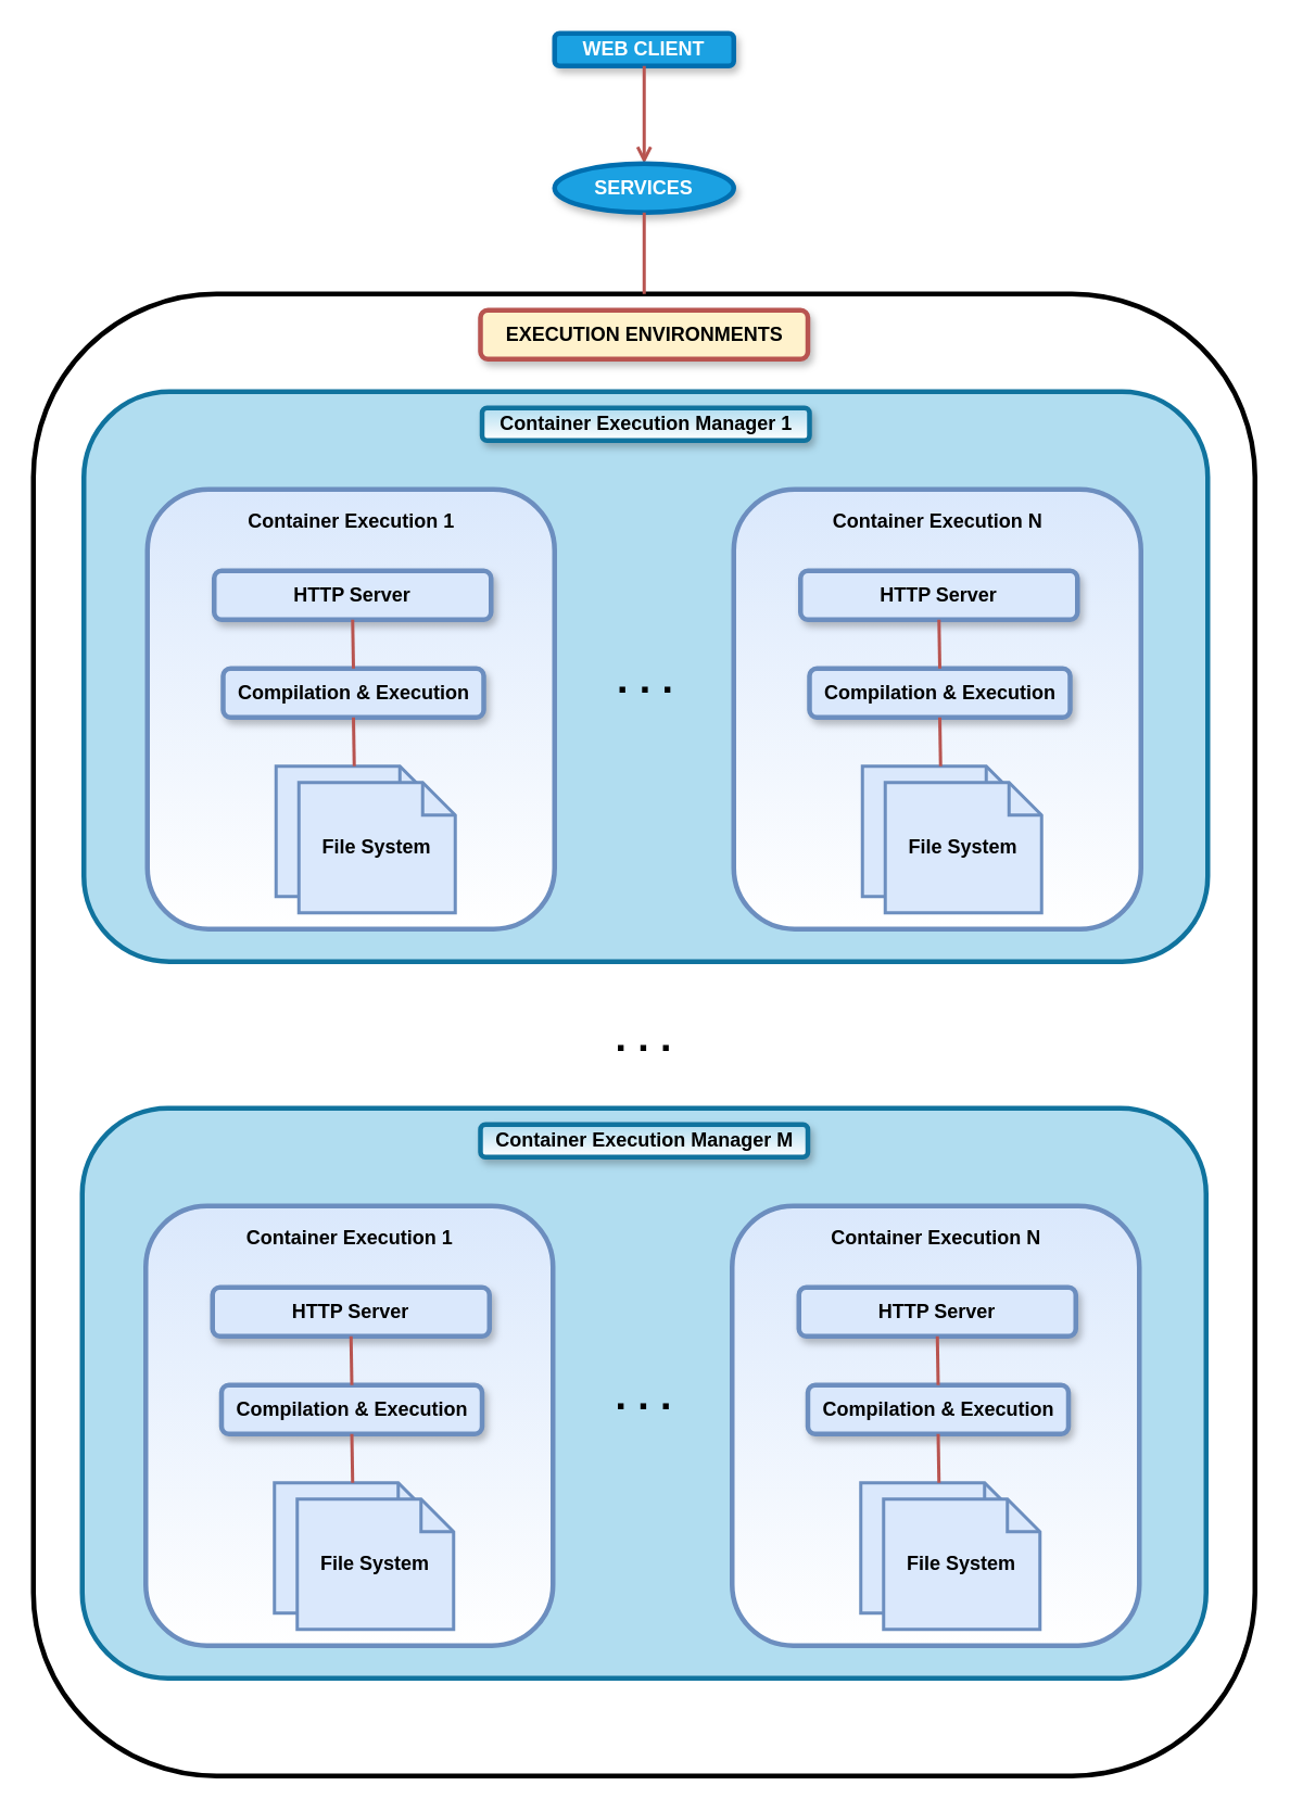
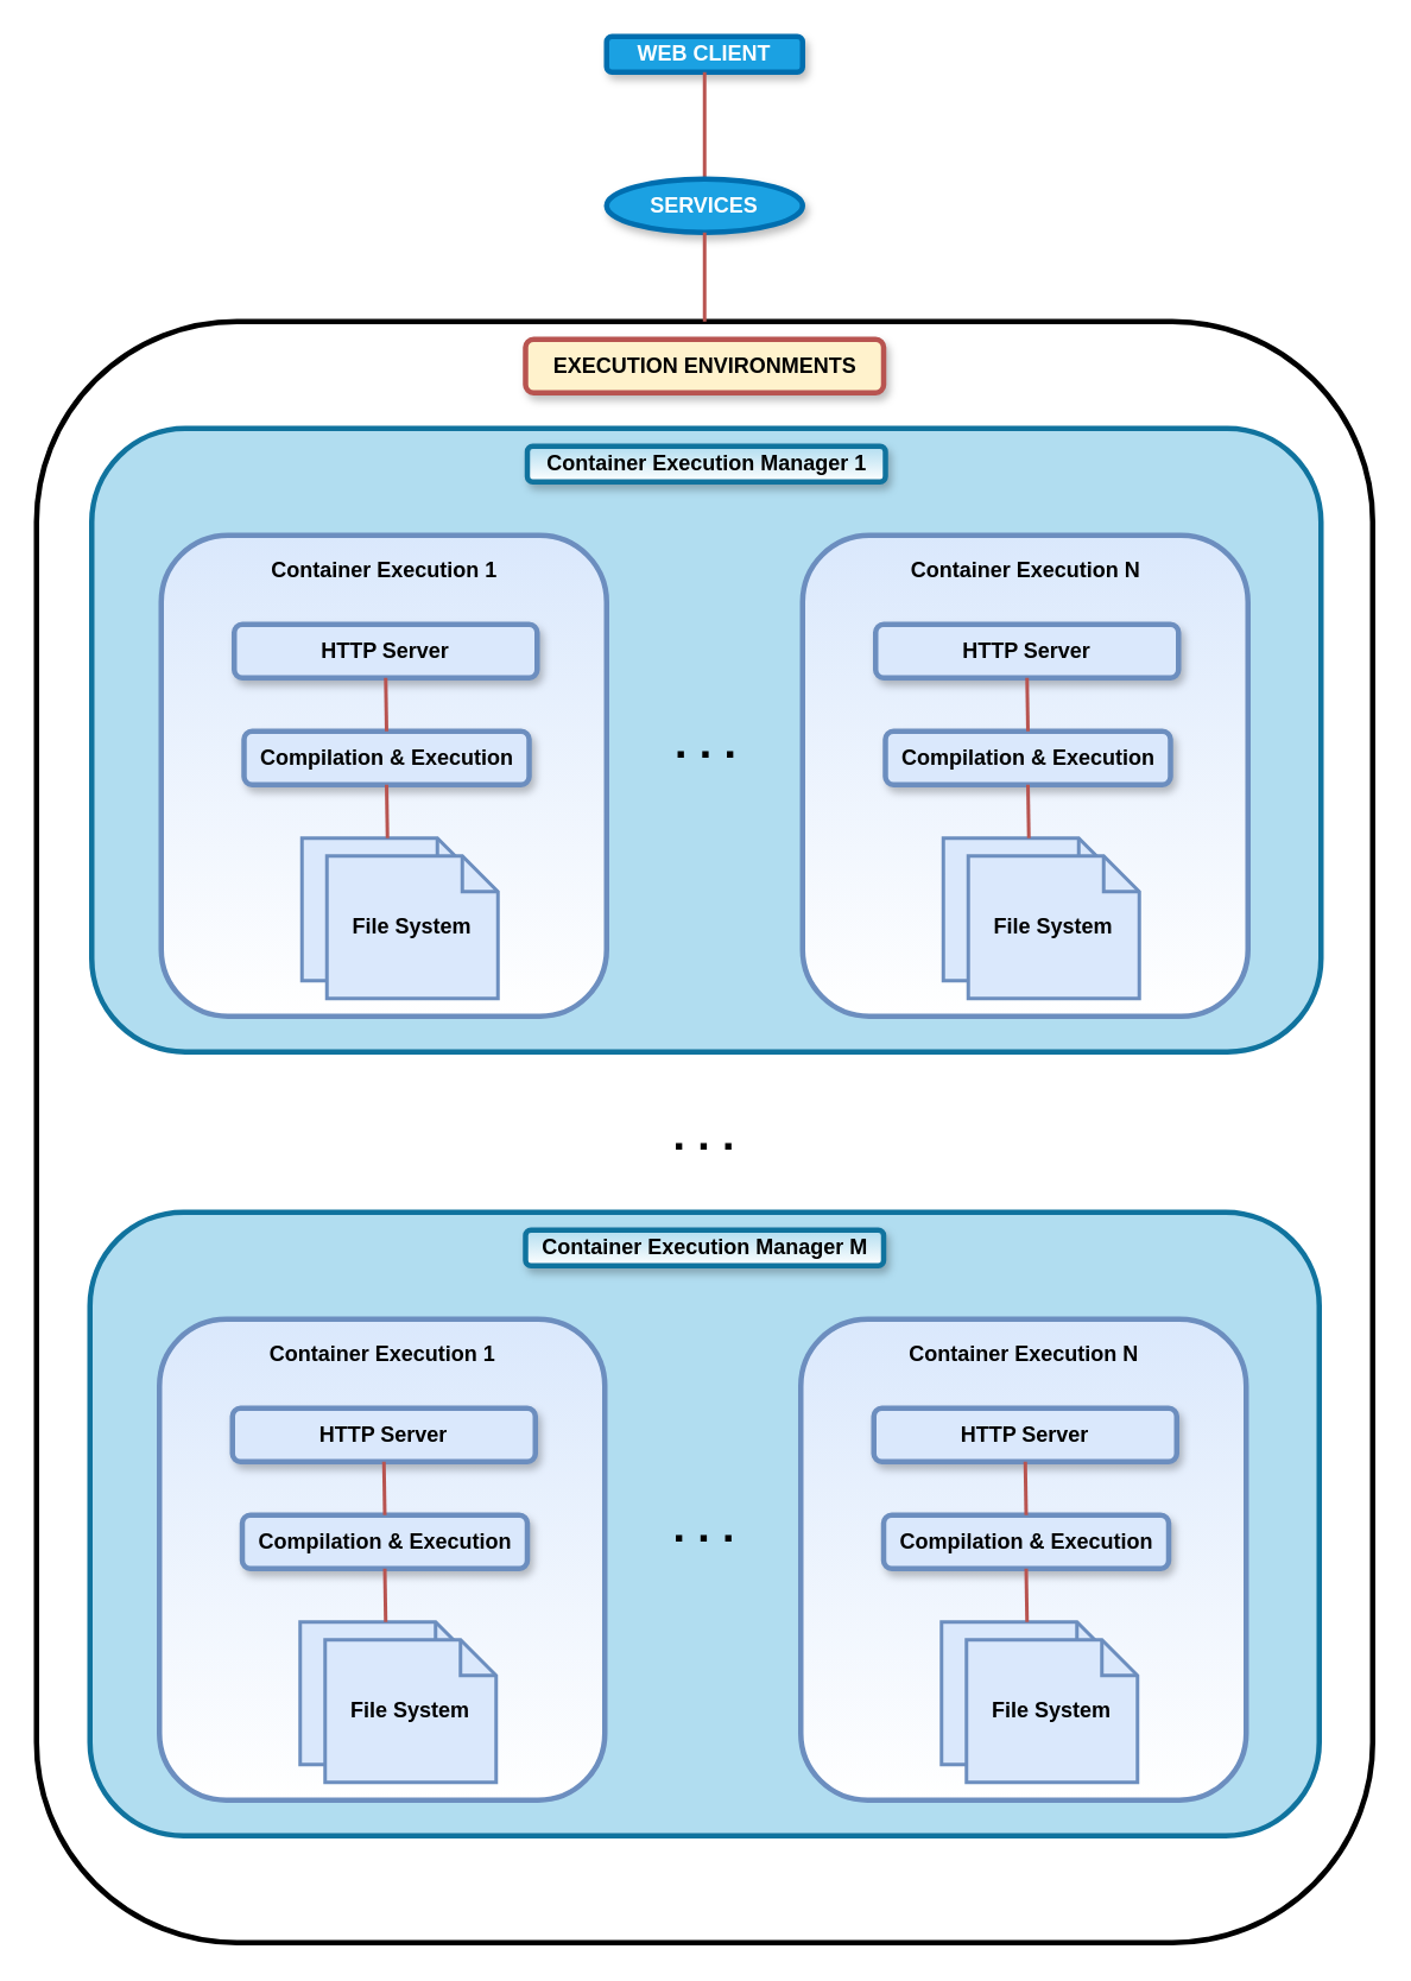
  <mxCell id="0" />
  <mxCell id="1" parent="0" />
  <mxCell id="2" value="&lt;h2&gt;&lt;font style=&quot;font-size: 25px&quot;&gt;. . .&lt;/font&gt;&lt;/h2&gt;" style="rounded=1;whiteSpace=wrap;html=1;strokeWidth=3;" parent="1" vertex="1"><mxGeometry x="20" y="180" width="750" height="910" as="geometry" /></mxCell>
  <mxCell id="3" value="&lt;h2&gt;&lt;font style=&quot;font-size: 25px&quot;&gt;. . .&lt;/font&gt;&lt;/h2&gt;" style="rounded=1;whiteSpace=wrap;html=1;strokeColor=#10739e;strokeWidth=3;fillColor=#b1ddf0;" parent="1" vertex="1"><mxGeometry x="51" y="240" width="690" height="350" as="geometry" /></mxCell>
  <mxCell id="4" value="&lt;h2&gt;&lt;br&gt;&lt;/h2&gt;" style="rounded=1;whiteSpace=wrap;html=1;strokeWidth=3;fillColor=#dae8fc;strokeColor=#6c8ebf;gradientColor=#ffffff;" parent="1" vertex="1"><mxGeometry x="90" y="300" width="250" height="270" as="geometry" /></mxCell>
  <mxCell id="5" value="&lt;b&gt;WEB CLIENT&lt;/b&gt;" style="rounded=1;whiteSpace=wrap;html=1;shadow=1;glass=0;strokeColor=#006EAF;strokeWidth=3;fillColor=#1ba1e2;fontColor=#ffffff;" parent="1" vertex="1"><mxGeometry x="340" y="20" width="110" height="20" as="geometry" /></mxCell>
- <mxCell id="6" value="" style="endArrow=open;html=1;strokeColor=#b85450;strokeWidth=2;fillColor=#f8cecc;exitX=0.5;exitY=1;exitDx=0;exitDy=0;entryX=0.5;entryY=0;entryDx=0;entryDy=0;" parent="1" source="5" target="8" edge="1"><mxGeometry width="50" height="50" relative="1" as="geometry"><mxPoint x="475" y="390" as="sourcePoint" /><mxPoint x="471" y="100" as="targetPoint" /></mxGeometry></mxCell>
+ <mxCell id="6" value="" style="endArrow=none;html=1;strokeColor=#b85450;strokeWidth=2;fillColor=#f8cecc;exitX=0.5;exitY=1;exitDx=0;exitDy=0;entryX=0.5;entryY=0;entryDx=0;entryDy=0;" parent="1" source="5" target="8" edge="1"><mxGeometry width="50" height="50" relative="1" as="geometry"><mxPoint x="475" y="390" as="sourcePoint" /><mxPoint x="471" y="100" as="targetPoint" /></mxGeometry></mxCell>
  <mxCell id="7" value="&lt;b&gt;EXECUTION ENVIRONMENTS&lt;/b&gt;" style="rounded=1;whiteSpace=wrap;html=1;shadow=1;glass=0;strokeColor=#b85450;strokeWidth=3;fillColor=#fff2cc;rotation=0;" parent="1" vertex="1"><mxGeometry x="294.5" y="190" width="201" height="30" as="geometry" /></mxCell>
  <mxCell id="8" value="&lt;b&gt;SERVICES&lt;/b&gt;" style="ellipse;whiteSpace=wrap;html=1;shadow=1;glass=0;strokeColor=#006EAF;strokeWidth=3;fillColor=#1ba1e2;fontColor=#ffffff;" parent="1" vertex="1"><mxGeometry x="340" y="100" width="110" height="30" as="geometry" /></mxCell>
  <mxCell id="9" value="" style="endArrow=none;html=1;strokeColor=#b85450;strokeWidth=2;fillColor=#f8cecc;exitX=0.5;exitY=1;exitDx=0;exitDy=0;entryX=0.5;entryY=0;entryDx=0;entryDy=0;" parent="1" source="8" target="2" edge="1"><mxGeometry width="50" height="50" relative="1" as="geometry"><mxPoint x="405" y="60" as="sourcePoint" /><mxPoint x="405" y="100" as="targetPoint" /></mxGeometry></mxCell>
  <mxCell id="10" value="&lt;b&gt;Container Execution Manager 1&lt;/b&gt;" style="rounded=1;whiteSpace=wrap;html=1;shadow=1;glass=0;strokeColor=#10739e;strokeWidth=3;fillColor=#b1ddf0;rotation=0;gradientColor=#ffffff;" parent="1" vertex="1"><mxGeometry x="295.5" y="250" width="201" height="20" as="geometry" /></mxCell>
  <mxCell id="11" value="&lt;b&gt;HTTP Server&lt;/b&gt;" style="rounded=1;whiteSpace=wrap;html=1;shadow=1;glass=0;strokeColor=#6c8ebf;strokeWidth=3;fillColor=#dae8fc;rotation=0;gradientColor=none;" parent="1" vertex="1"><mxGeometry x="131" y="350" width="170" height="30" as="geometry" /></mxCell>
  <mxCell id="12" value="&lt;b&gt;Container Execution 1&lt;/b&gt;" style="rounded=1;whiteSpace=wrap;html=1;shadow=1;glass=0;strokeWidth=3;rotation=0;strokeColor=none;fillColor=none;" parent="1" vertex="1"><mxGeometry x="114.5" y="310" width="201" height="20" as="geometry" /></mxCell>
  <mxCell id="13" value="&lt;b&gt;Compilation &amp;amp; Execution&lt;/b&gt;" style="rounded=1;whiteSpace=wrap;html=1;shadow=1;glass=0;strokeColor=#6c8ebf;strokeWidth=3;fillColor=#dae8fc;rotation=0;" parent="1" vertex="1"><mxGeometry x="136.5" y="410" width="160" height="30" as="geometry" /></mxCell>
  <mxCell id="14" value="" style="endArrow=none;html=1;strokeColor=#b85450;strokeWidth=2;fillColor=#f8cecc;exitX=0.5;exitY=1;exitDx=0;exitDy=0;entryX=0.5;entryY=0;entryDx=0;entryDy=0;" parent="1" source="11" target="13" edge="1"><mxGeometry width="50" height="50" relative="1" as="geometry"><mxPoint x="405" y="60" as="sourcePoint" /><mxPoint x="405" y="110" as="targetPoint" /></mxGeometry></mxCell>
  <mxCell id="15" value="&lt;b&gt;File System&lt;/b&gt;" style="shape=note;size=20;whiteSpace=wrap;html=1;fillColor=#dae8fc;strokeColor=#6c8ebf;strokeWidth=2;" parent="1" vertex="1"><mxGeometry x="169" y="470" width="96" height="80" as="geometry" /></mxCell>
  <mxCell id="16" value="" style="endArrow=none;html=1;strokeColor=#b85450;strokeWidth=2;fillColor=#f8cecc;exitX=0.5;exitY=1;exitDx=0;exitDy=0;entryX=0.5;entryY=0;entryDx=0;entryDy=0;entryPerimeter=0;" parent="1" source="13" target="15" edge="1"><mxGeometry width="50" height="50" relative="1" as="geometry"><mxPoint x="225" y="390" as="sourcePoint" /><mxPoint x="225" y="420" as="targetPoint" /></mxGeometry></mxCell>
  <mxCell id="17" value="&lt;b&gt;File System&lt;/b&gt;" style="shape=note;size=20;whiteSpace=wrap;html=1;fillColor=#dae8fc;strokeColor=#6c8ebf;strokeWidth=2;" parent="1" vertex="1"><mxGeometry x="183" y="480" width="96" height="80" as="geometry" /></mxCell>
  <mxCell id="18" value="&lt;h2&gt;&lt;br&gt;&lt;/h2&gt;" style="rounded=1;whiteSpace=wrap;html=1;strokeWidth=3;fillColor=#dae8fc;strokeColor=#6c8ebf;gradientColor=#ffffff;" parent="1" vertex="1"><mxGeometry x="450" y="300" width="250" height="270" as="geometry" /></mxCell>
  <mxCell id="19" value="&lt;b&gt;HTTP Server&lt;/b&gt;" style="rounded=1;whiteSpace=wrap;html=1;shadow=1;glass=0;strokeColor=#6c8ebf;strokeWidth=3;fillColor=#dae8fc;rotation=0;gradientColor=none;" parent="1" vertex="1"><mxGeometry x="491" y="350" width="170" height="30" as="geometry" /></mxCell>
  <mxCell id="20" value="&lt;b&gt;Container Execution N&lt;/b&gt;" style="rounded=1;whiteSpace=wrap;html=1;shadow=1;glass=0;strokeWidth=3;rotation=0;strokeColor=none;fillColor=none;" parent="1" vertex="1"><mxGeometry x="474.5" y="310" width="201" height="20" as="geometry" /></mxCell>
  <mxCell id="21" value="&lt;b&gt;Compilation &amp;amp; Execution&lt;/b&gt;" style="rounded=1;whiteSpace=wrap;html=1;shadow=1;glass=0;strokeColor=#6c8ebf;strokeWidth=3;fillColor=#dae8fc;rotation=0;" parent="1" vertex="1"><mxGeometry x="496.5" y="410" width="160" height="30" as="geometry" /></mxCell>
  <mxCell id="22" value="" style="endArrow=none;html=1;strokeColor=#b85450;strokeWidth=2;fillColor=#f8cecc;exitX=0.5;exitY=1;exitDx=0;exitDy=0;entryX=0.5;entryY=0;entryDx=0;entryDy=0;" parent="1" source="19" target="21" edge="1"><mxGeometry width="50" height="50" relative="1" as="geometry"><mxPoint x="765" y="60" as="sourcePoint" /><mxPoint x="765" y="110" as="targetPoint" /></mxGeometry></mxCell>
  <mxCell id="23" value="&lt;b&gt;File System&lt;/b&gt;" style="shape=note;size=20;whiteSpace=wrap;html=1;fillColor=#dae8fc;strokeColor=#6c8ebf;strokeWidth=2;" parent="1" vertex="1"><mxGeometry x="529" y="470" width="96" height="80" as="geometry" /></mxCell>
  <mxCell id="24" value="" style="endArrow=none;html=1;strokeColor=#b85450;strokeWidth=2;fillColor=#f8cecc;exitX=0.5;exitY=1;exitDx=0;exitDy=0;entryX=0.5;entryY=0;entryDx=0;entryDy=0;entryPerimeter=0;" parent="1" source="21" target="23" edge="1"><mxGeometry width="50" height="50" relative="1" as="geometry"><mxPoint x="585" y="390" as="sourcePoint" /><mxPoint x="585" y="420" as="targetPoint" /></mxGeometry></mxCell>
  <mxCell id="25" value="&lt;b&gt;File System&lt;/b&gt;" style="shape=note;size=20;whiteSpace=wrap;html=1;fillColor=#dae8fc;strokeColor=#6c8ebf;strokeWidth=2;" parent="1" vertex="1"><mxGeometry x="543" y="480" width="96" height="80" as="geometry" /></mxCell>
  <mxCell id="26" value="&lt;h2&gt;&lt;font style=&quot;font-size: 25px&quot;&gt;. . .&lt;/font&gt;&lt;/h2&gt;" style="rounded=1;whiteSpace=wrap;html=1;strokeColor=#10739e;strokeWidth=3;fillColor=#b1ddf0;" parent="1" vertex="1"><mxGeometry x="50" y="680" width="690" height="350" as="geometry" /></mxCell>
  <mxCell id="27" value="&lt;h2&gt;&lt;br&gt;&lt;/h2&gt;" style="rounded=1;whiteSpace=wrap;html=1;strokeWidth=3;fillColor=#dae8fc;strokeColor=#6c8ebf;gradientColor=#ffffff;" parent="1" vertex="1"><mxGeometry x="89" y="740" width="250" height="270" as="geometry" /></mxCell>
  <mxCell id="28" value="&lt;b&gt;Container Execution Manager M&lt;/b&gt;" style="rounded=1;whiteSpace=wrap;html=1;shadow=1;glass=0;strokeColor=#10739e;strokeWidth=3;fillColor=#b1ddf0;rotation=0;gradientColor=#ffffff;" parent="1" vertex="1"><mxGeometry x="294.5" y="690" width="201" height="20" as="geometry" /></mxCell>
  <mxCell id="29" value="&lt;b&gt;HTTP Server&lt;/b&gt;" style="rounded=1;whiteSpace=wrap;html=1;shadow=1;glass=0;strokeColor=#6c8ebf;strokeWidth=3;fillColor=#dae8fc;rotation=0;gradientColor=none;" parent="1" vertex="1"><mxGeometry x="130" y="790" width="170" height="30" as="geometry" /></mxCell>
  <mxCell id="30" value="&lt;b&gt;Container Execution 1&lt;/b&gt;" style="rounded=1;whiteSpace=wrap;html=1;shadow=1;glass=0;strokeWidth=3;rotation=0;strokeColor=none;fillColor=none;" parent="1" vertex="1"><mxGeometry x="113.5" y="750" width="201" height="20" as="geometry" /></mxCell>
  <mxCell id="31" value="&lt;b&gt;Compilation &amp;amp; Execution&lt;/b&gt;" style="rounded=1;whiteSpace=wrap;html=1;shadow=1;glass=0;strokeColor=#6c8ebf;strokeWidth=3;fillColor=#dae8fc;rotation=0;" parent="1" vertex="1"><mxGeometry x="135.5" y="850" width="160" height="30" as="geometry" /></mxCell>
  <mxCell id="32" value="" style="endArrow=none;html=1;strokeColor=#b85450;strokeWidth=2;fillColor=#f8cecc;exitX=0.5;exitY=1;exitDx=0;exitDy=0;entryX=0.5;entryY=0;entryDx=0;entryDy=0;" parent="1" source="29" target="31" edge="1"><mxGeometry width="50" height="50" relative="1" as="geometry"><mxPoint x="404" y="500" as="sourcePoint" /><mxPoint x="404" y="550" as="targetPoint" /></mxGeometry></mxCell>
  <mxCell id="33" value="&lt;b&gt;File System&lt;/b&gt;" style="shape=note;size=20;whiteSpace=wrap;html=1;fillColor=#dae8fc;strokeColor=#6c8ebf;strokeWidth=2;" parent="1" vertex="1"><mxGeometry x="168" y="910" width="96" height="80" as="geometry" /></mxCell>
  <mxCell id="34" value="" style="endArrow=none;html=1;strokeColor=#b85450;strokeWidth=2;fillColor=#f8cecc;exitX=0.5;exitY=1;exitDx=0;exitDy=0;entryX=0.5;entryY=0;entryDx=0;entryDy=0;entryPerimeter=0;" parent="1" source="31" target="33" edge="1"><mxGeometry width="50" height="50" relative="1" as="geometry"><mxPoint x="224" y="830" as="sourcePoint" /><mxPoint x="224" y="860" as="targetPoint" /></mxGeometry></mxCell>
  <mxCell id="35" value="&lt;b&gt;File System&lt;/b&gt;" style="shape=note;size=20;whiteSpace=wrap;html=1;fillColor=#dae8fc;strokeColor=#6c8ebf;strokeWidth=2;" parent="1" vertex="1"><mxGeometry x="182" y="920" width="96" height="80" as="geometry" /></mxCell>
  <mxCell id="36" value="&lt;h2&gt;&lt;br&gt;&lt;/h2&gt;" style="rounded=1;whiteSpace=wrap;html=1;strokeWidth=3;fillColor=#dae8fc;strokeColor=#6c8ebf;gradientColor=#ffffff;" parent="1" vertex="1"><mxGeometry x="449" y="740" width="250" height="270" as="geometry" /></mxCell>
  <mxCell id="37" value="&lt;b&gt;HTTP Server&lt;/b&gt;" style="rounded=1;whiteSpace=wrap;html=1;shadow=1;glass=0;strokeColor=#6c8ebf;strokeWidth=3;fillColor=#dae8fc;rotation=0;gradientColor=none;" parent="1" vertex="1"><mxGeometry x="490" y="790" width="170" height="30" as="geometry" /></mxCell>
  <mxCell id="38" value="&lt;b&gt;Container Execution N&lt;/b&gt;" style="rounded=1;whiteSpace=wrap;html=1;shadow=1;glass=0;strokeWidth=3;rotation=0;strokeColor=none;fillColor=none;" parent="1" vertex="1"><mxGeometry x="473.5" y="750" width="201" height="20" as="geometry" /></mxCell>
  <mxCell id="39" value="&lt;b&gt;Compilation &amp;amp; Execution&lt;/b&gt;" style="rounded=1;whiteSpace=wrap;html=1;shadow=1;glass=0;strokeColor=#6c8ebf;strokeWidth=3;fillColor=#dae8fc;rotation=0;" parent="1" vertex="1"><mxGeometry x="495.5" y="850" width="160" height="30" as="geometry" /></mxCell>
  <mxCell id="40" value="" style="endArrow=none;html=1;strokeColor=#b85450;strokeWidth=2;fillColor=#f8cecc;exitX=0.5;exitY=1;exitDx=0;exitDy=0;entryX=0.5;entryY=0;entryDx=0;entryDy=0;" parent="1" source="37" target="39" edge="1"><mxGeometry width="50" height="50" relative="1" as="geometry"><mxPoint x="764" y="500" as="sourcePoint" /><mxPoint x="764" y="550" as="targetPoint" /></mxGeometry></mxCell>
  <mxCell id="41" value="&lt;b&gt;File System&lt;/b&gt;" style="shape=note;size=20;whiteSpace=wrap;html=1;fillColor=#dae8fc;strokeColor=#6c8ebf;strokeWidth=2;" parent="1" vertex="1"><mxGeometry x="528" y="910" width="96" height="80" as="geometry" /></mxCell>
  <mxCell id="42" value="" style="endArrow=none;html=1;strokeColor=#b85450;strokeWidth=2;fillColor=#f8cecc;exitX=0.5;exitY=1;exitDx=0;exitDy=0;entryX=0.5;entryY=0;entryDx=0;entryDy=0;entryPerimeter=0;" parent="1" source="39" target="41" edge="1"><mxGeometry width="50" height="50" relative="1" as="geometry"><mxPoint x="584" y="830" as="sourcePoint" /><mxPoint x="584" y="860" as="targetPoint" /></mxGeometry></mxCell>
  <mxCell id="43" value="&lt;b&gt;File System&lt;/b&gt;" style="shape=note;size=20;whiteSpace=wrap;html=1;fillColor=#dae8fc;strokeColor=#6c8ebf;strokeWidth=2;" parent="1" vertex="1"><mxGeometry x="542" y="920" width="96" height="80" as="geometry" /></mxCell>
